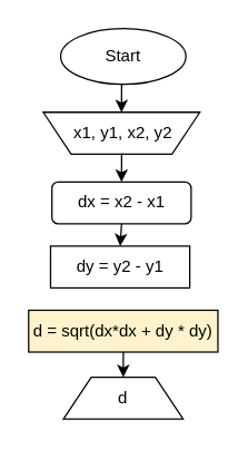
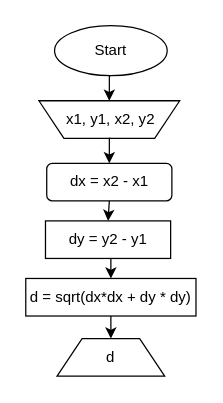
  <mxCell id="0" />
  <mxCell id="1" parent="0" />
  <mxCell id="2" style="edgeStyle=orthogonalEdgeStyle;rounded=0;orthogonalLoop=1;jettySize=auto;html=1;exitX=0.5;exitY=1;exitDx=0;exitDy=0;entryX=0.5;entryY=1;entryDx=0;entryDy=0;" edge="1" parent="1" source="3" target="4"><mxGeometry relative="1" as="geometry" /></mxCell>
  <mxCell id="3" value="Start" style="ellipse;whiteSpace=wrap;html=1;" vertex="1" parent="1"><mxGeometry x="43" y="20" width="90" height="40" as="geometry" /></mxCell>
  <mxCell id="4" value="" style="shape=trapezoid;perimeter=trapezoidPerimeter;whiteSpace=wrap;html=1;fixedSize=1;rotation=-180;" vertex="1" parent="1"><mxGeometry x="30.5" y="80" width="112.5" height="30" as="geometry" /></mxCell>
  <mxCell id="5" style="edgeStyle=orthogonalEdgeStyle;rounded=0;orthogonalLoop=1;jettySize=auto;html=1;exitX=0.5;exitY=1;exitDx=0;exitDy=0;entryX=0.5;entryY=0;entryDx=0;entryDy=0;" edge="1" parent="1" source="6" target="8"><mxGeometry relative="1" as="geometry" /></mxCell>
  <mxCell id="6" value="x1, y1, x2, y2" style="text;html=1;align=center;verticalAlign=middle;whiteSpace=wrap;rounded=0;" vertex="1" parent="1"><mxGeometry x="43" y="80" width="90" height="30" as="geometry" /></mxCell>
  <mxCell id="7" style="edgeStyle=orthogonalEdgeStyle;rounded=0;orthogonalLoop=1;jettySize=auto;html=1;exitX=0.5;exitY=1;exitDx=0;exitDy=0;entryX=0.5;entryY=0;entryDx=0;entryDy=0;" edge="1" parent="1" source="8" target="10"><mxGeometry relative="1" as="geometry" /></mxCell>
  <mxCell id="8" value="dx = x2 - x1" style="whiteSpace=wrap;html=1;rounded=1;" vertex="1" parent="1"><mxGeometry x="36.75" y="130" width="100" height="30" as="geometry" /></mxCell>
+ <mxCell id="9" style="edgeStyle=orthogonalEdgeStyle;rounded=0;orthogonalLoop=1;jettySize=auto;html=1;exitX=0.5;exitY=1;exitDx=0;exitDy=0;entryX=0.5;entryY=0;entryDx=0;entryDy=0;" edge="1" parent="1" source="10" target="12"><mxGeometry relative="1" as="geometry" /></mxCell>
  <mxCell id="10" value="dy = y2 - y1" style="rounded=0;whiteSpace=wrap;html=1;" vertex="1" parent="1"><mxGeometry x="35.75" y="176" width="100" height="30" as="geometry" /></mxCell>
  <mxCell id="11" style="edgeStyle=orthogonalEdgeStyle;rounded=0;orthogonalLoop=1;jettySize=auto;html=1;exitX=0.5;exitY=1;exitDx=0;exitDy=0;entryX=0.5;entryY=0;entryDx=0;entryDy=0;" edge="1" parent="1" source="12" target="13"><mxGeometry relative="1" as="geometry" /></mxCell>
- <mxCell id="12" value="d = sqrt(dx*dx + dy * dy)" style="rounded=0;whiteSpace=wrap;html=1;fillColor=#fff2cc;" vertex="1" parent="1"><mxGeometry x="20" y="222" width="136" height="30" as="geometry" /></mxCell>
+ <mxCell id="12" value="d = sqrt(dx*dx + dy * dy)" style="rounded=0;whiteSpace=wrap;html=1;" vertex="1" parent="1"><mxGeometry x="20" y="222" width="136" height="30" as="geometry" /></mxCell>
  <mxCell id="13" value="d" style="shape=trapezoid;perimeter=trapezoidPerimeter;whiteSpace=wrap;html=1;fixedSize=1;" vertex="1" parent="1"><mxGeometry x="45" y="270" width="86" height="30" as="geometry" /></mxCell>
